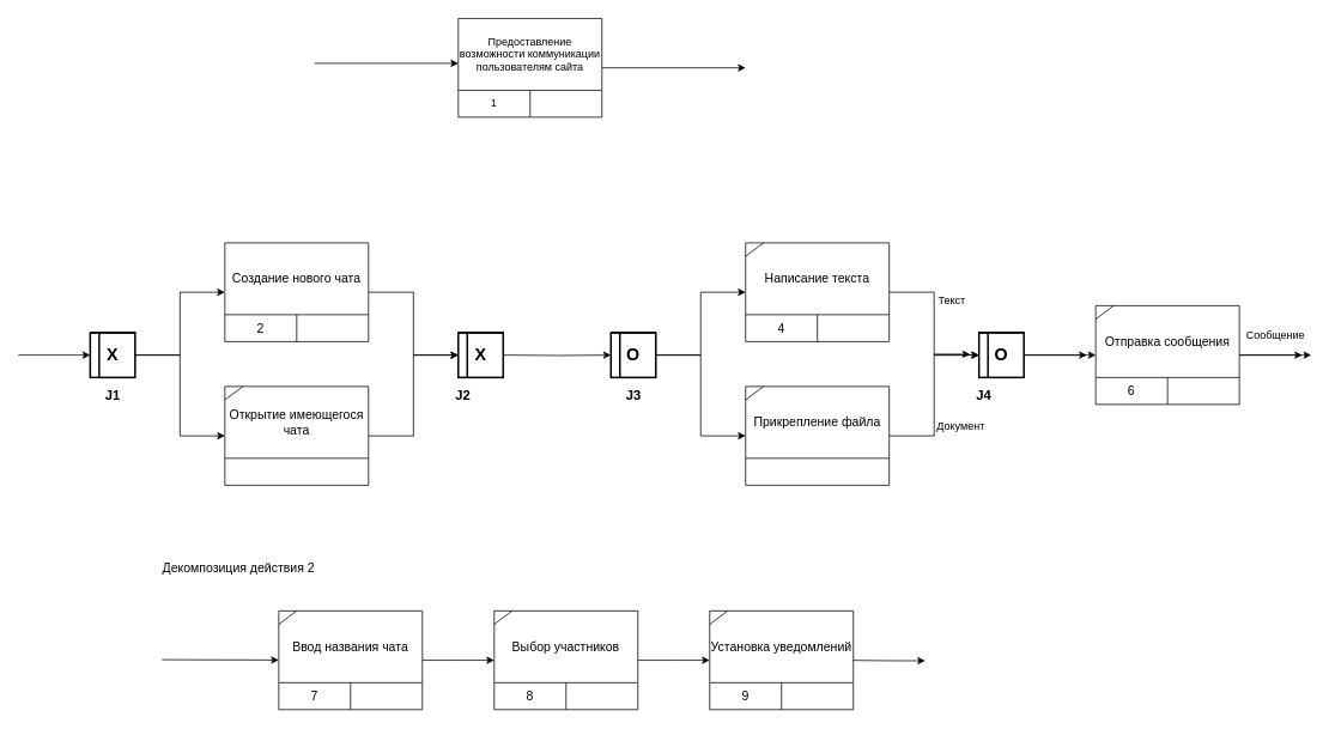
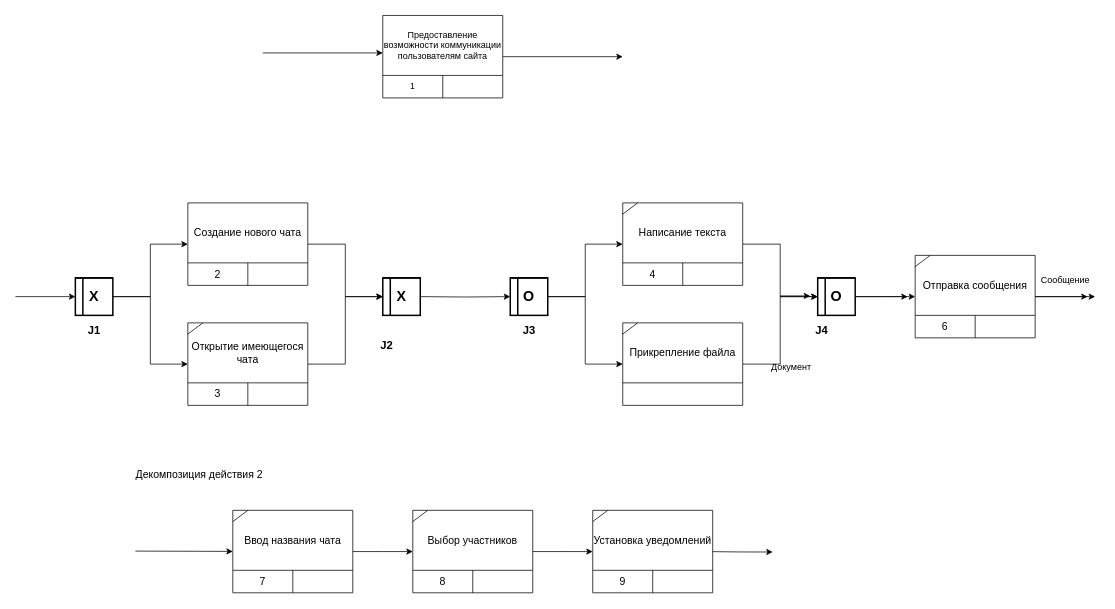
  <mxCell id="0" />
  <mxCell id="1" parent="0" />
  <mxCell id="2" style="edgeStyle=none;rounded=0;orthogonalLoop=1;jettySize=auto;html=1;exitX=1;exitY=0.5;exitDx=0;exitDy=0;endArrow=classic;endFill=1;" parent="1" source="3" edge="1"><mxGeometry relative="1" as="geometry"><mxPoint x="830" y="75" as="targetPoint" /></mxGeometry></mxCell>
  <mxCell id="3" value="Предоставление возможности коммуникации пользователям сайта" style="shape=table;html=1;whiteSpace=wrap;startSize=80;container=1;collapsible=0;childLayout=tableLayout;" parent="1" vertex="1"><mxGeometry x="510" y="20" width="160" height="110" as="geometry" /></mxCell>
  <mxCell id="4" value="" style="shape=partialRectangle;html=1;whiteSpace=wrap;collapsible=0;dropTarget=0;pointerEvents=0;fillColor=none;top=0;left=0;bottom=0;right=0;points=[[0,0.5],[1,0.5]];portConstraint=eastwest;" parent="3" vertex="1"><mxGeometry y="80" width="160" height="30" as="geometry" /></mxCell>
  <mxCell id="5" value="1" style="shape=partialRectangle;html=1;whiteSpace=wrap;connectable=0;overflow=hidden;fillColor=none;top=0;left=0;bottom=0;right=0;" parent="4" vertex="1"><mxGeometry width="80" height="30" as="geometry"><mxRectangle width="80" height="30" as="alternateBounds" /></mxGeometry></mxCell>
  <mxCell id="6" value="" style="shape=partialRectangle;html=1;whiteSpace=wrap;connectable=0;overflow=hidden;fillColor=none;top=0;left=0;bottom=0;right=0;" parent="4" vertex="1"><mxGeometry x="80" width="80" height="30" as="geometry"><mxRectangle width="80" height="30" as="alternateBounds" /></mxGeometry></mxCell>
  <mxCell id="7" style="edgeStyle=none;rounded=0;orthogonalLoop=1;jettySize=auto;html=1;exitX=1;exitY=0.5;exitDx=0;exitDy=0;endArrow=classic;endFill=1;" parent="1" edge="1"><mxGeometry relative="1" as="geometry"><mxPoint x="510" y="70" as="targetPoint" /><mxPoint x="350" y="70" as="sourcePoint" /></mxGeometry></mxCell>
  <mxCell id="8" style="edgeStyle=orthogonalEdgeStyle;rounded=0;orthogonalLoop=1;jettySize=auto;html=1;exitX=1;exitY=0.5;exitDx=0;exitDy=0;entryX=0;entryY=0.5;entryDx=0;entryDy=0;endArrow=classic;endFill=1;" parent="1" source="9" target="26" edge="1"><mxGeometry relative="1" as="geometry" /></mxCell>
  <mxCell id="9" value="&lt;font style=&quot;font-size: 14px;&quot;&gt;Создание нового чата&lt;/font&gt;" style="shape=table;html=1;whiteSpace=wrap;startSize=80;container=1;collapsible=0;childLayout=tableLayout;" parent="1" vertex="1"><mxGeometry y="270" width="160" height="110" as="geometry" x="250" /></mxCell>
  <mxCell id="10" value="" style="shape=partialRectangle;html=1;whiteSpace=wrap;collapsible=0;dropTarget=0;pointerEvents=0;fillColor=none;top=0;left=0;bottom=0;right=0;points=[[0,0.5],[1,0.5]];portConstraint=eastwest;" parent="9" vertex="1"><mxGeometry y="80" width="160" height="30" as="geometry" /></mxCell>
  <mxCell id="11" value="&lt;font style=&quot;font-size: 14px;&quot;&gt;2&lt;/font&gt;" style="shape=partialRectangle;html=1;whiteSpace=wrap;connectable=0;overflow=hidden;fillColor=none;top=0;left=0;bottom=0;right=0;" parent="10" vertex="1"><mxGeometry width="80" height="30" as="geometry"><mxRectangle width="80" height="30" as="alternateBounds" /></mxGeometry></mxCell>
  <mxCell id="12" value="" style="shape=partialRectangle;html=1;whiteSpace=wrap;connectable=0;overflow=hidden;fillColor=none;top=0;left=0;bottom=0;right=0;" parent="10" vertex="1"><mxGeometry x="80" width="80" height="30" as="geometry"><mxRectangle width="80" height="30" as="alternateBounds" /></mxGeometry></mxCell>
  <mxCell id="13" style="edgeStyle=orthogonalEdgeStyle;rounded=0;orthogonalLoop=1;jettySize=auto;html=1;exitX=1;exitY=0.5;exitDx=0;exitDy=0;entryX=0;entryY=0.5;entryDx=0;entryDy=0;endArrow=classic;endFill=1;" parent="1" source="14" edge="1"><mxGeometry relative="1" as="geometry"><mxPoint x="1460" y="395" as="targetPoint" /></mxGeometry></mxCell>
  <mxCell id="14" value="&lt;font style=&quot;font-size: 14px;&quot;&gt;Отправка сообщения&lt;/font&gt;" style="shape=table;html=1;whiteSpace=wrap;startSize=80;container=1;collapsible=0;childLayout=tableLayout;" parent="1" vertex="1"><mxGeometry x="1220" y="340" width="160" height="110" as="geometry" /></mxCell>
  <mxCell id="15" value="" style="shape=partialRectangle;html=1;whiteSpace=wrap;collapsible=0;dropTarget=0;pointerEvents=0;fillColor=none;top=0;left=0;bottom=0;right=0;points=[[0,0.5],[1,0.5]];portConstraint=eastwest;" parent="14" vertex="1"><mxGeometry y="80" width="160" height="30" as="geometry" /></mxCell>
  <mxCell id="16" value="&lt;font style=&quot;font-size: 14px;&quot;&gt;6&lt;/font&gt;" style="shape=partialRectangle;html=1;whiteSpace=wrap;connectable=0;overflow=hidden;fillColor=none;top=0;left=0;bottom=0;right=0;" parent="15" vertex="1"><mxGeometry width="80" height="30" as="geometry"><mxRectangle width="80" height="30" as="alternateBounds" /></mxGeometry></mxCell>
  <mxCell id="17" value="" style="shape=partialRectangle;html=1;whiteSpace=wrap;connectable=0;overflow=hidden;fillColor=none;top=0;left=0;bottom=0;right=0;" parent="15" vertex="1"><mxGeometry x="80" width="80" height="30" as="geometry"><mxRectangle width="80" height="30" as="alternateBounds" /></mxGeometry></mxCell>
  <mxCell id="18" style="edgeStyle=orthogonalEdgeStyle;rounded=0;orthogonalLoop=1;jettySize=auto;html=1;exitX=1;exitY=0.5;exitDx=0;exitDy=0;entryX=0;entryY=0.5;entryDx=0;entryDy=0;endArrow=classic;endFill=1;" parent="1" source="19" target="26" edge="1"><mxGeometry relative="1" as="geometry" /></mxCell>
  <mxCell id="19" value="&lt;font style=&quot;font-size: 14px;&quot;&gt;Открытие имеющегося чата&lt;/font&gt;" style="shape=table;html=1;whiteSpace=wrap;startSize=80;container=1;collapsible=0;childLayout=tableLayout;" parent="1" vertex="1"><mxGeometry y="430" width="160" height="110" as="geometry" x="250" /></mxCell>
  <mxCell id="20" value="" style="shape=partialRectangle;html=1;whiteSpace=wrap;collapsible=0;dropTarget=0;pointerEvents=0;fillColor=none;top=0;left=0;bottom=0;right=0;points=[[0,0.5],[1,0.5]];portConstraint=eastwest;" parent="19" vertex="1"><mxGeometry y="80" width="160" height="30" as="geometry" /></mxCell>
+ <mxCell id="21" value="&lt;font style=&quot;font-size: 14px;&quot;&gt;3&lt;/font&gt;" style="shape=partialRectangle;html=1;whiteSpace=wrap;connectable=0;overflow=hidden;fillColor=none;top=0;left=0;bottom=0;right=0;" parent="20" vertex="1"><mxGeometry width="80" height="30" as="geometry"><mxRectangle width="80" height="30" as="alternateBounds" /></mxGeometry></mxCell>
  <mxCell id="22" value="" style="shape=partialRectangle;html=1;whiteSpace=wrap;connectable=0;overflow=hidden;fillColor=none;top=0;left=0;bottom=0;right=0;" parent="20" vertex="1"><mxGeometry x="80" width="80" height="30" as="geometry"><mxRectangle width="80" height="30" as="alternateBounds" /></mxGeometry></mxCell>
  <mxCell id="23" style="edgeStyle=orthogonalEdgeStyle;rounded=0;orthogonalLoop=1;jettySize=auto;html=1;exitX=1;exitY=0.5;exitDx=0;exitDy=0;entryX=0;entryY=0.5;entryDx=0;entryDy=0;endArrow=classic;endFill=1;" parent="1" source="25" target="9" edge="1"><mxGeometry relative="1" as="geometry" /></mxCell>
  <mxCell id="24" style="edgeStyle=orthogonalEdgeStyle;rounded=0;orthogonalLoop=1;jettySize=auto;html=1;exitX=1;exitY=0.5;exitDx=0;exitDy=0;entryX=0;entryY=0.5;entryDx=0;entryDy=0;endArrow=classic;endFill=1;" parent="1" source="25" target="19" edge="1"><mxGeometry relative="1" as="geometry" /></mxCell>
  <mxCell id="25" value="&lt;b&gt;&lt;font style=&quot;font-size: 19px&quot;&gt;X&lt;/font&gt;&lt;/b&gt;" style="shape=internalStorage;whiteSpace=wrap;html=1;dx=10;dy=0;rounded=1;arcSize=0;strokeWidth=2;" parent="1" vertex="1"><mxGeometry x="100" y="370" width="50" height="50" as="geometry" /></mxCell>
  <mxCell id="26" value="&lt;b&gt;&lt;font style=&quot;font-size: 19px&quot;&gt;X&lt;/font&gt;&lt;/b&gt;" style="shape=internalStorage;whiteSpace=wrap;html=1;dx=10;dy=0;rounded=1;arcSize=0;strokeWidth=2;" parent="1" vertex="1"><mxGeometry x="510" y="370" width="50" height="50" as="geometry" /></mxCell>
  <mxCell id="27" style="edgeStyle=orthogonalEdgeStyle;rounded=0;orthogonalLoop=1;jettySize=auto;html=1;exitX=1;exitY=0.5;exitDx=0;exitDy=0;entryX=0;entryY=0.5;entryDx=0;entryDy=0;endArrow=classic;endFill=1;" parent="1" source="28" edge="1"><mxGeometry relative="1" as="geometry"><mxPoint x="550" y="735" as="targetPoint" /></mxGeometry></mxCell>
  <mxCell id="28" value="&lt;font style=&quot;font-size: 14px;&quot;&gt;Ввод названия чата&lt;/font&gt;" style="shape=table;html=1;whiteSpace=wrap;startSize=80;container=1;collapsible=0;childLayout=tableLayout;" parent="1" vertex="1"><mxGeometry x="310" y="680" width="160" height="110" as="geometry" /></mxCell>
  <mxCell id="29" value="" style="shape=partialRectangle;html=1;whiteSpace=wrap;collapsible=0;dropTarget=0;pointerEvents=0;fillColor=none;top=0;left=0;bottom=0;right=0;points=[[0,0.5],[1,0.5]];portConstraint=eastwest;" parent="28" vertex="1"><mxGeometry y="80" width="160" height="30" as="geometry" /></mxCell>
  <mxCell id="30" value="&lt;font style=&quot;font-size: 14px;&quot;&gt;7&lt;/font&gt;" style="shape=partialRectangle;html=1;whiteSpace=wrap;connectable=0;overflow=hidden;fillColor=none;top=0;left=0;bottom=0;right=0;" parent="29" vertex="1"><mxGeometry width="80" height="30" as="geometry"><mxRectangle width="80" height="30" as="alternateBounds" /></mxGeometry></mxCell>
  <mxCell id="31" value="" style="shape=partialRectangle;html=1;whiteSpace=wrap;connectable=0;overflow=hidden;fillColor=none;top=0;left=0;bottom=0;right=0;" parent="29" vertex="1"><mxGeometry x="80" width="80" height="30" as="geometry"><mxRectangle width="80" height="30" as="alternateBounds" /></mxGeometry></mxCell>
  <mxCell id="32" style="edgeStyle=none;rounded=0;orthogonalLoop=1;jettySize=auto;html=1;endArrow=classic;endFill=1;" parent="1" edge="1"><mxGeometry relative="1" as="geometry"><mxPoint x="310" y="734.78" as="targetPoint" /><mxPoint x="180" y="734.37" as="sourcePoint" /></mxGeometry></mxCell>
  <mxCell id="33" style="edgeStyle=orthogonalEdgeStyle;rounded=0;orthogonalLoop=1;jettySize=auto;html=1;exitX=1;exitY=0.5;exitDx=0;exitDy=0;endArrow=classic;endFill=1;" parent="1" edge="1"><mxGeometry relative="1" as="geometry"><mxPoint x="1030" y="735.588" as="targetPoint" /><mxPoint x="940" y="735" as="sourcePoint" /></mxGeometry></mxCell>
  <mxCell id="34" value="" style="endArrow=none;html=1;fontSize=11;exitX=0;exitY=0.25;exitDx=0;exitDy=0;" parent="1" edge="1"><mxGeometry width="50" height="50" relative="1" as="geometry"><mxPoint y="445" as="sourcePoint" x="250" /><mxPoint x="270" y="430" as="targetPoint" /></mxGeometry></mxCell>
  <mxCell id="35" value="" style="endArrow=none;html=1;fontSize=11;exitX=0;exitY=0.25;exitDx=0;exitDy=0;" parent="1" edge="1"><mxGeometry width="50" height="50" relative="1" as="geometry"><mxPoint x="1220" y="355" as="sourcePoint" /><mxPoint x="1240" y="340" as="targetPoint" /></mxGeometry></mxCell>
  <mxCell id="36" value="" style="endArrow=none;html=1;fontSize=11;exitX=0;exitY=0.25;exitDx=0;exitDy=0;" parent="1" edge="1"><mxGeometry width="50" height="50" relative="1" as="geometry"><mxPoint x="310" y="695" as="sourcePoint" /><mxPoint x="330" y="680" as="targetPoint" /></mxGeometry></mxCell>
  <mxCell id="37" value="&lt;font style=&quot;font-size: 15px&quot;&gt;&lt;b&gt;J1&lt;/b&gt;&lt;/font&gt;" style="text;html=1;resizable=0;autosize=1;align=center;verticalAlign=middle;points=[];fillColor=none;strokeColor=none;rounded=0;" parent="1" vertex="1"><mxGeometry x="110" y="430" width="30" height="20" as="geometry" /></mxCell>
- <mxCell id="38" value="&lt;font style=&quot;font-size: 15px&quot;&gt;&lt;b&gt;J2&lt;/b&gt;&lt;/font&gt;" style="text;html=1;resizable=0;autosize=1;align=center;verticalAlign=middle;points=[];fillColor=none;strokeColor=none;rounded=0;" parent="1" vertex="1"><mxGeometry x="500" y="430" width="30" height="20" as="geometry" /></mxCell>
+ <mxCell id="38" value="&lt;font style=&quot;font-size: 15px&quot;&gt;&lt;b&gt;J2&lt;/b&gt;&lt;/font&gt;" style="text;html=1;resizable=0;autosize=1;align=center;verticalAlign=middle;points=[];fillColor=none;strokeColor=none;rounded=0;" parent="1" vertex="1"><mxGeometry x="500" y="450" width="30" height="20" as="geometry" /></mxCell>
  <mxCell id="39" style="edgeStyle=orthogonalEdgeStyle;rounded=0;orthogonalLoop=1;jettySize=auto;html=1;exitX=1;exitY=0.5;exitDx=0;exitDy=0;entryX=0;entryY=0.5;entryDx=0;entryDy=0;endArrow=classic;endFill=1;" parent="1" source="40" target="53" edge="1"><mxGeometry relative="1" as="geometry" /></mxCell>
  <mxCell id="40" value="&lt;font style=&quot;font-size: 14px;&quot;&gt;Написание текста&lt;/font&gt;" style="shape=table;html=1;whiteSpace=wrap;startSize=80;container=1;collapsible=0;childLayout=tableLayout;" parent="1" vertex="1"><mxGeometry x="830" y="270" width="160" height="110" as="geometry" /></mxCell>
  <mxCell id="41" value="" style="shape=partialRectangle;html=1;whiteSpace=wrap;collapsible=0;dropTarget=0;pointerEvents=0;fillColor=none;top=0;left=0;bottom=0;right=0;points=[[0,0.5],[1,0.5]];portConstraint=eastwest;" parent="40" vertex="1"><mxGeometry y="80" width="160" height="30" as="geometry" /></mxCell>
  <mxCell id="42" value="&lt;font style=&quot;font-size: 14px;&quot;&gt;4&lt;/font&gt;" style="shape=partialRectangle;html=1;whiteSpace=wrap;connectable=0;overflow=hidden;fillColor=none;top=0;left=0;bottom=0;right=0;" parent="41" vertex="1"><mxGeometry width="80" height="30" as="geometry"><mxRectangle width="80" height="30" as="alternateBounds" /></mxGeometry></mxCell>
  <mxCell id="43" value="" style="shape=partialRectangle;html=1;whiteSpace=wrap;connectable=0;overflow=hidden;fillColor=none;top=0;left=0;bottom=0;right=0;" parent="41" vertex="1"><mxGeometry x="80" width="80" height="30" as="geometry"><mxRectangle width="80" height="30" as="alternateBounds" /></mxGeometry></mxCell>
  <mxCell id="44" style="edgeStyle=orthogonalEdgeStyle;rounded=0;orthogonalLoop=1;jettySize=auto;html=1;exitX=1;exitY=0.5;exitDx=0;exitDy=0;entryX=0;entryY=0.5;entryDx=0;entryDy=0;endArrow=classic;endFill=1;" parent="1" source="45" target="53" edge="1"><mxGeometry relative="1" as="geometry" /></mxCell>
  <mxCell id="45" value="&lt;font style=&quot;font-size: 14px;&quot;&gt;Прикрепление файла&lt;/font&gt;" style="shape=table;html=1;whiteSpace=wrap;startSize=80;container=1;collapsible=0;childLayout=tableLayout;" parent="1" vertex="1"><mxGeometry x="830" y="430" width="160" height="110" as="geometry" /></mxCell>
  <mxCell id="46" value="" style="shape=partialRectangle;html=1;whiteSpace=wrap;collapsible=0;dropTarget=0;pointerEvents=0;fillColor=none;top=0;left=0;bottom=0;right=0;points=[[0,0.5],[1,0.5]];portConstraint=eastwest;" parent="45" vertex="1"><mxGeometry y="80" width="160" height="30" as="geometry" /></mxCell>
  <mxCell id="47" value="" style="shape=partialRectangle;html=1;whiteSpace=wrap;connectable=0;overflow=hidden;fillColor=none;top=0;left=0;bottom=0;right=0;" parent="46" vertex="1"><mxGeometry x="80" width="80" height="30" as="geometry"><mxRectangle width="80" height="30" as="alternateBounds" /></mxGeometry></mxCell>
  <mxCell id="48" style="edgeStyle=orthogonalEdgeStyle;rounded=0;orthogonalLoop=1;jettySize=auto;html=1;entryX=0;entryY=0.5;entryDx=0;entryDy=0;endArrow=classic;endFill=1;" parent="1" target="51" edge="1"><mxGeometry relative="1" as="geometry"><mxPoint x="560" y="395" as="sourcePoint" /></mxGeometry></mxCell>
  <mxCell id="49" style="edgeStyle=orthogonalEdgeStyle;rounded=0;orthogonalLoop=1;jettySize=auto;html=1;exitX=1;exitY=0.5;exitDx=0;exitDy=0;entryX=0;entryY=0.5;entryDx=0;entryDy=0;endArrow=classic;endFill=1;" parent="1" source="51" target="40" edge="1"><mxGeometry relative="1" as="geometry" /></mxCell>
  <mxCell id="50" style="edgeStyle=orthogonalEdgeStyle;rounded=0;orthogonalLoop=1;jettySize=auto;html=1;exitX=1;exitY=0.5;exitDx=0;exitDy=0;entryX=0;entryY=0.5;entryDx=0;entryDy=0;endArrow=classic;endFill=1;" parent="1" source="51" target="45" edge="1"><mxGeometry relative="1" as="geometry" /></mxCell>
  <mxCell id="51" value="&lt;b&gt;&lt;font style=&quot;font-size: 19px&quot;&gt;О&lt;/font&gt;&lt;/b&gt;" style="shape=internalStorage;whiteSpace=wrap;html=1;dx=10;dy=0;rounded=1;arcSize=0;strokeWidth=2;" parent="1" vertex="1"><mxGeometry x="680" y="370" width="50" height="50" as="geometry" /></mxCell>
  <mxCell id="52" style="edgeStyle=orthogonalEdgeStyle;rounded=0;orthogonalLoop=1;jettySize=auto;html=1;exitX=1;exitY=0.5;exitDx=0;exitDy=0;endArrow=classic;endFill=1;" parent="1" source="53" edge="1"><mxGeometry relative="1" as="geometry"><mxPoint x="1220" y="395" as="targetPoint" /></mxGeometry></mxCell>
  <mxCell id="53" value="&lt;b&gt;&lt;font style=&quot;font-size: 19px&quot;&gt;О&lt;/font&gt;&lt;/b&gt;" style="shape=internalStorage;whiteSpace=wrap;html=1;dx=10;dy=0;rounded=1;arcSize=0;strokeWidth=2;" parent="1" vertex="1"><mxGeometry x="1090" y="370" width="50" height="50" as="geometry" /></mxCell>
  <mxCell id="54" value="" style="endArrow=none;html=1;fontSize=11;exitX=0;exitY=0.25;exitDx=0;exitDy=0;" parent="1" edge="1"><mxGeometry width="50" height="50" relative="1" as="geometry"><mxPoint x="830" y="445" as="sourcePoint" /><mxPoint x="850" y="430" as="targetPoint" /></mxGeometry></mxCell>
  <mxCell id="55" value="" style="endArrow=none;html=1;fontSize=11;exitX=0;exitY=0.25;exitDx=0;exitDy=0;" parent="1" edge="1"><mxGeometry width="50" height="50" relative="1" as="geometry"><mxPoint x="830" y="285" as="sourcePoint" /><mxPoint x="850" y="270" as="targetPoint" /></mxGeometry></mxCell>
  <mxCell id="56" value="&lt;font style=&quot;font-size: 15px&quot;&gt;&lt;b&gt;J3&lt;/b&gt;&lt;/font&gt;" style="text;html=1;resizable=0;autosize=1;align=center;verticalAlign=middle;points=[];fillColor=none;strokeColor=none;rounded=0;" parent="1" vertex="1"><mxGeometry x="685" y="425" width="40" height="30" as="geometry" /></mxCell>
  <mxCell id="57" value="&lt;font style=&quot;font-size: 15px&quot;&gt;&lt;b&gt;J4&lt;/b&gt;&lt;/font&gt;" style="text;html=1;resizable=0;autosize=1;align=center;verticalAlign=middle;points=[];fillColor=none;strokeColor=none;rounded=0;" parent="1" vertex="1"><mxGeometry x="1075" y="425" width="40" height="30" as="geometry" /></mxCell>
  <mxCell id="58" style="edgeStyle=orthogonalEdgeStyle;rounded=0;orthogonalLoop=1;jettySize=auto;html=1;exitX=1;exitY=0.5;exitDx=0;exitDy=0;entryX=0;entryY=0.5;entryDx=0;entryDy=0;endArrow=classic;endFill=1;" parent="1" source="59" edge="1"><mxGeometry relative="1" as="geometry"><mxPoint x="790" y="735" as="targetPoint" /></mxGeometry></mxCell>
  <mxCell id="59" value="&lt;font style=&quot;font-size: 14px;&quot;&gt;Выбор участников&lt;/font&gt;" style="shape=table;html=1;whiteSpace=wrap;startSize=80;container=1;collapsible=0;childLayout=tableLayout;" parent="1" vertex="1"><mxGeometry x="550" y="680" width="160" height="110" as="geometry" /></mxCell>
  <mxCell id="60" value="" style="shape=partialRectangle;html=1;whiteSpace=wrap;collapsible=0;dropTarget=0;pointerEvents=0;fillColor=none;top=0;left=0;bottom=0;right=0;points=[[0,0.5],[1,0.5]];portConstraint=eastwest;" parent="59" vertex="1"><mxGeometry y="80" width="160" height="30" as="geometry" /></mxCell>
  <mxCell id="61" value="&lt;font style=&quot;font-size: 14px;&quot;&gt;8&lt;/font&gt;" style="shape=partialRectangle;html=1;whiteSpace=wrap;connectable=0;overflow=hidden;fillColor=none;top=0;left=0;bottom=0;right=0;" parent="60" vertex="1"><mxGeometry width="80" height="30" as="geometry"><mxRectangle width="80" height="30" as="alternateBounds" /></mxGeometry></mxCell>
  <mxCell id="62" value="" style="shape=partialRectangle;html=1;whiteSpace=wrap;connectable=0;overflow=hidden;fillColor=none;top=0;left=0;bottom=0;right=0;" parent="60" vertex="1"><mxGeometry x="80" width="80" height="30" as="geometry"><mxRectangle width="80" height="30" as="alternateBounds" /></mxGeometry></mxCell>
  <mxCell id="63" value="" style="endArrow=none;html=1;fontSize=11;exitX=0;exitY=0.25;exitDx=0;exitDy=0;" parent="1" edge="1"><mxGeometry width="50" height="50" relative="1" as="geometry"><mxPoint x="550" y="695" as="sourcePoint" /><mxPoint x="570" y="680" as="targetPoint" /></mxGeometry></mxCell>
  <mxCell id="64" value="&lt;font style=&quot;font-size: 14px;&quot;&gt;Установка уведомлений&lt;/font&gt;" style="shape=table;html=1;whiteSpace=wrap;startSize=80;container=1;collapsible=0;childLayout=tableLayout;" parent="1" vertex="1"><mxGeometry x="790" y="680" width="160" height="110" as="geometry" /></mxCell>
  <mxCell id="65" value="" style="shape=partialRectangle;html=1;whiteSpace=wrap;collapsible=0;dropTarget=0;pointerEvents=0;fillColor=none;top=0;left=0;bottom=0;right=0;points=[[0,0.5],[1,0.5]];portConstraint=eastwest;" parent="64" vertex="1"><mxGeometry y="80" width="160" height="30" as="geometry" /></mxCell>
  <mxCell id="66" value="&lt;font style=&quot;font-size: 14px;&quot;&gt;9&lt;/font&gt;" style="shape=partialRectangle;html=1;whiteSpace=wrap;connectable=0;overflow=hidden;fillColor=none;top=0;left=0;bottom=0;right=0;" parent="65" vertex="1"><mxGeometry width="80" height="30" as="geometry"><mxRectangle width="80" height="30" as="alternateBounds" /></mxGeometry></mxCell>
  <mxCell id="67" value="" style="shape=partialRectangle;html=1;whiteSpace=wrap;connectable=0;overflow=hidden;fillColor=none;top=0;left=0;bottom=0;right=0;" parent="65" vertex="1"><mxGeometry x="80" width="80" height="30" as="geometry"><mxRectangle width="80" height="30" as="alternateBounds" /></mxGeometry></mxCell>
  <mxCell id="68" value="" style="endArrow=none;html=1;fontSize=11;exitX=0;exitY=0.25;exitDx=0;exitDy=0;" parent="1" edge="1"><mxGeometry width="50" height="50" relative="1" as="geometry"><mxPoint x="790" y="695" as="sourcePoint" /><mxPoint x="810" y="680" as="targetPoint" /></mxGeometry></mxCell>
  <mxCell id="69" value="&lt;font style=&quot;font-size: 14px;&quot;&gt;Декомпозиция действия 2&lt;/font&gt;" style="text;html=1;align=center;verticalAlign=middle;resizable=0;points=[];autosize=1;strokeColor=none;fillColor=none;" parent="1" vertex="1"><mxGeometry x="170" y="618" width="190" height="30" as="geometry" /></mxCell>
  <mxCell id="70" value="" style="endArrow=classic;html=1;rounded=0;" edge="1" parent="1"><mxGeometry width="50" height="50" relative="1" as="geometry"><mxPoint x="1040" y="394" as="sourcePoint" /><mxPoint x="1080" y="394" as="targetPoint" /></mxGeometry></mxCell>
  <mxCell id="71" value="" style="endArrow=classic;html=1;rounded=0;exitX=1;exitY=0.5;exitDx=0;exitDy=0;" edge="1" parent="1" source="53"><mxGeometry width="50" height="50" relative="1" as="geometry"><mxPoint x="1150" y="380" as="sourcePoint" /><mxPoint x="1210" y="395" as="targetPoint" /></mxGeometry></mxCell>
- <mxCell id="72" value="Текст" style="text;html=1;strokeColor=none;fillColor=none;align=center;verticalAlign=middle;whiteSpace=wrap;rounded=0;" vertex="1" parent="1"><mxGeometry x="1030" y="320" width="60" height="30" as="geometry" /></mxCell>
- <mxCell id="73" value="Документ" style="text;html=1;strokeColor=none;fillColor=none;align=center;verticalAlign=middle;whiteSpace=wrap;rounded=0;" vertex="1" parent="1"><mxGeometry x="1040" y="460" width="60" height="30" as="geometry" /></mxCell>
+ <mxCell id="73" value="Документ" style="text;html=1;strokeColor=none;fillColor=none;align=center;verticalAlign=middle;whiteSpace=wrap;rounded=0;" vertex="1" parent="1"><mxGeometry x="1025" y="475" width="60" height="30" as="geometry" /></mxCell>
  <mxCell id="74" value="" style="endArrow=classic;html=1;rounded=0;exitX=1;exitY=0.5;exitDx=0;exitDy=0;" edge="1" parent="1" source="14"><mxGeometry width="50" height="50" relative="1" as="geometry"><mxPoint x="1420" y="380" as="sourcePoint" /><mxPoint x="1450" y="395" as="targetPoint" /></mxGeometry></mxCell>
  <mxCell id="75" value="Сообщение" style="text;html=1;align=center;verticalAlign=middle;resizable=0;points=[];autosize=1;strokeColor=none;fillColor=none;" vertex="1" parent="1"><mxGeometry x="1375" y="358" width="90" height="30" as="geometry" /></mxCell>
  <mxCell id="76" value="" style="endArrow=classic;html=1;rounded=0;entryX=0;entryY=0.5;entryDx=0;entryDy=0;" edge="1" parent="1" target="25"><mxGeometry width="50" height="50" relative="1" as="geometry"><mxPoint x="20" y="395" as="sourcePoint" /><mxPoint x="70" y="350" as="targetPoint" /></mxGeometry></mxCell>
